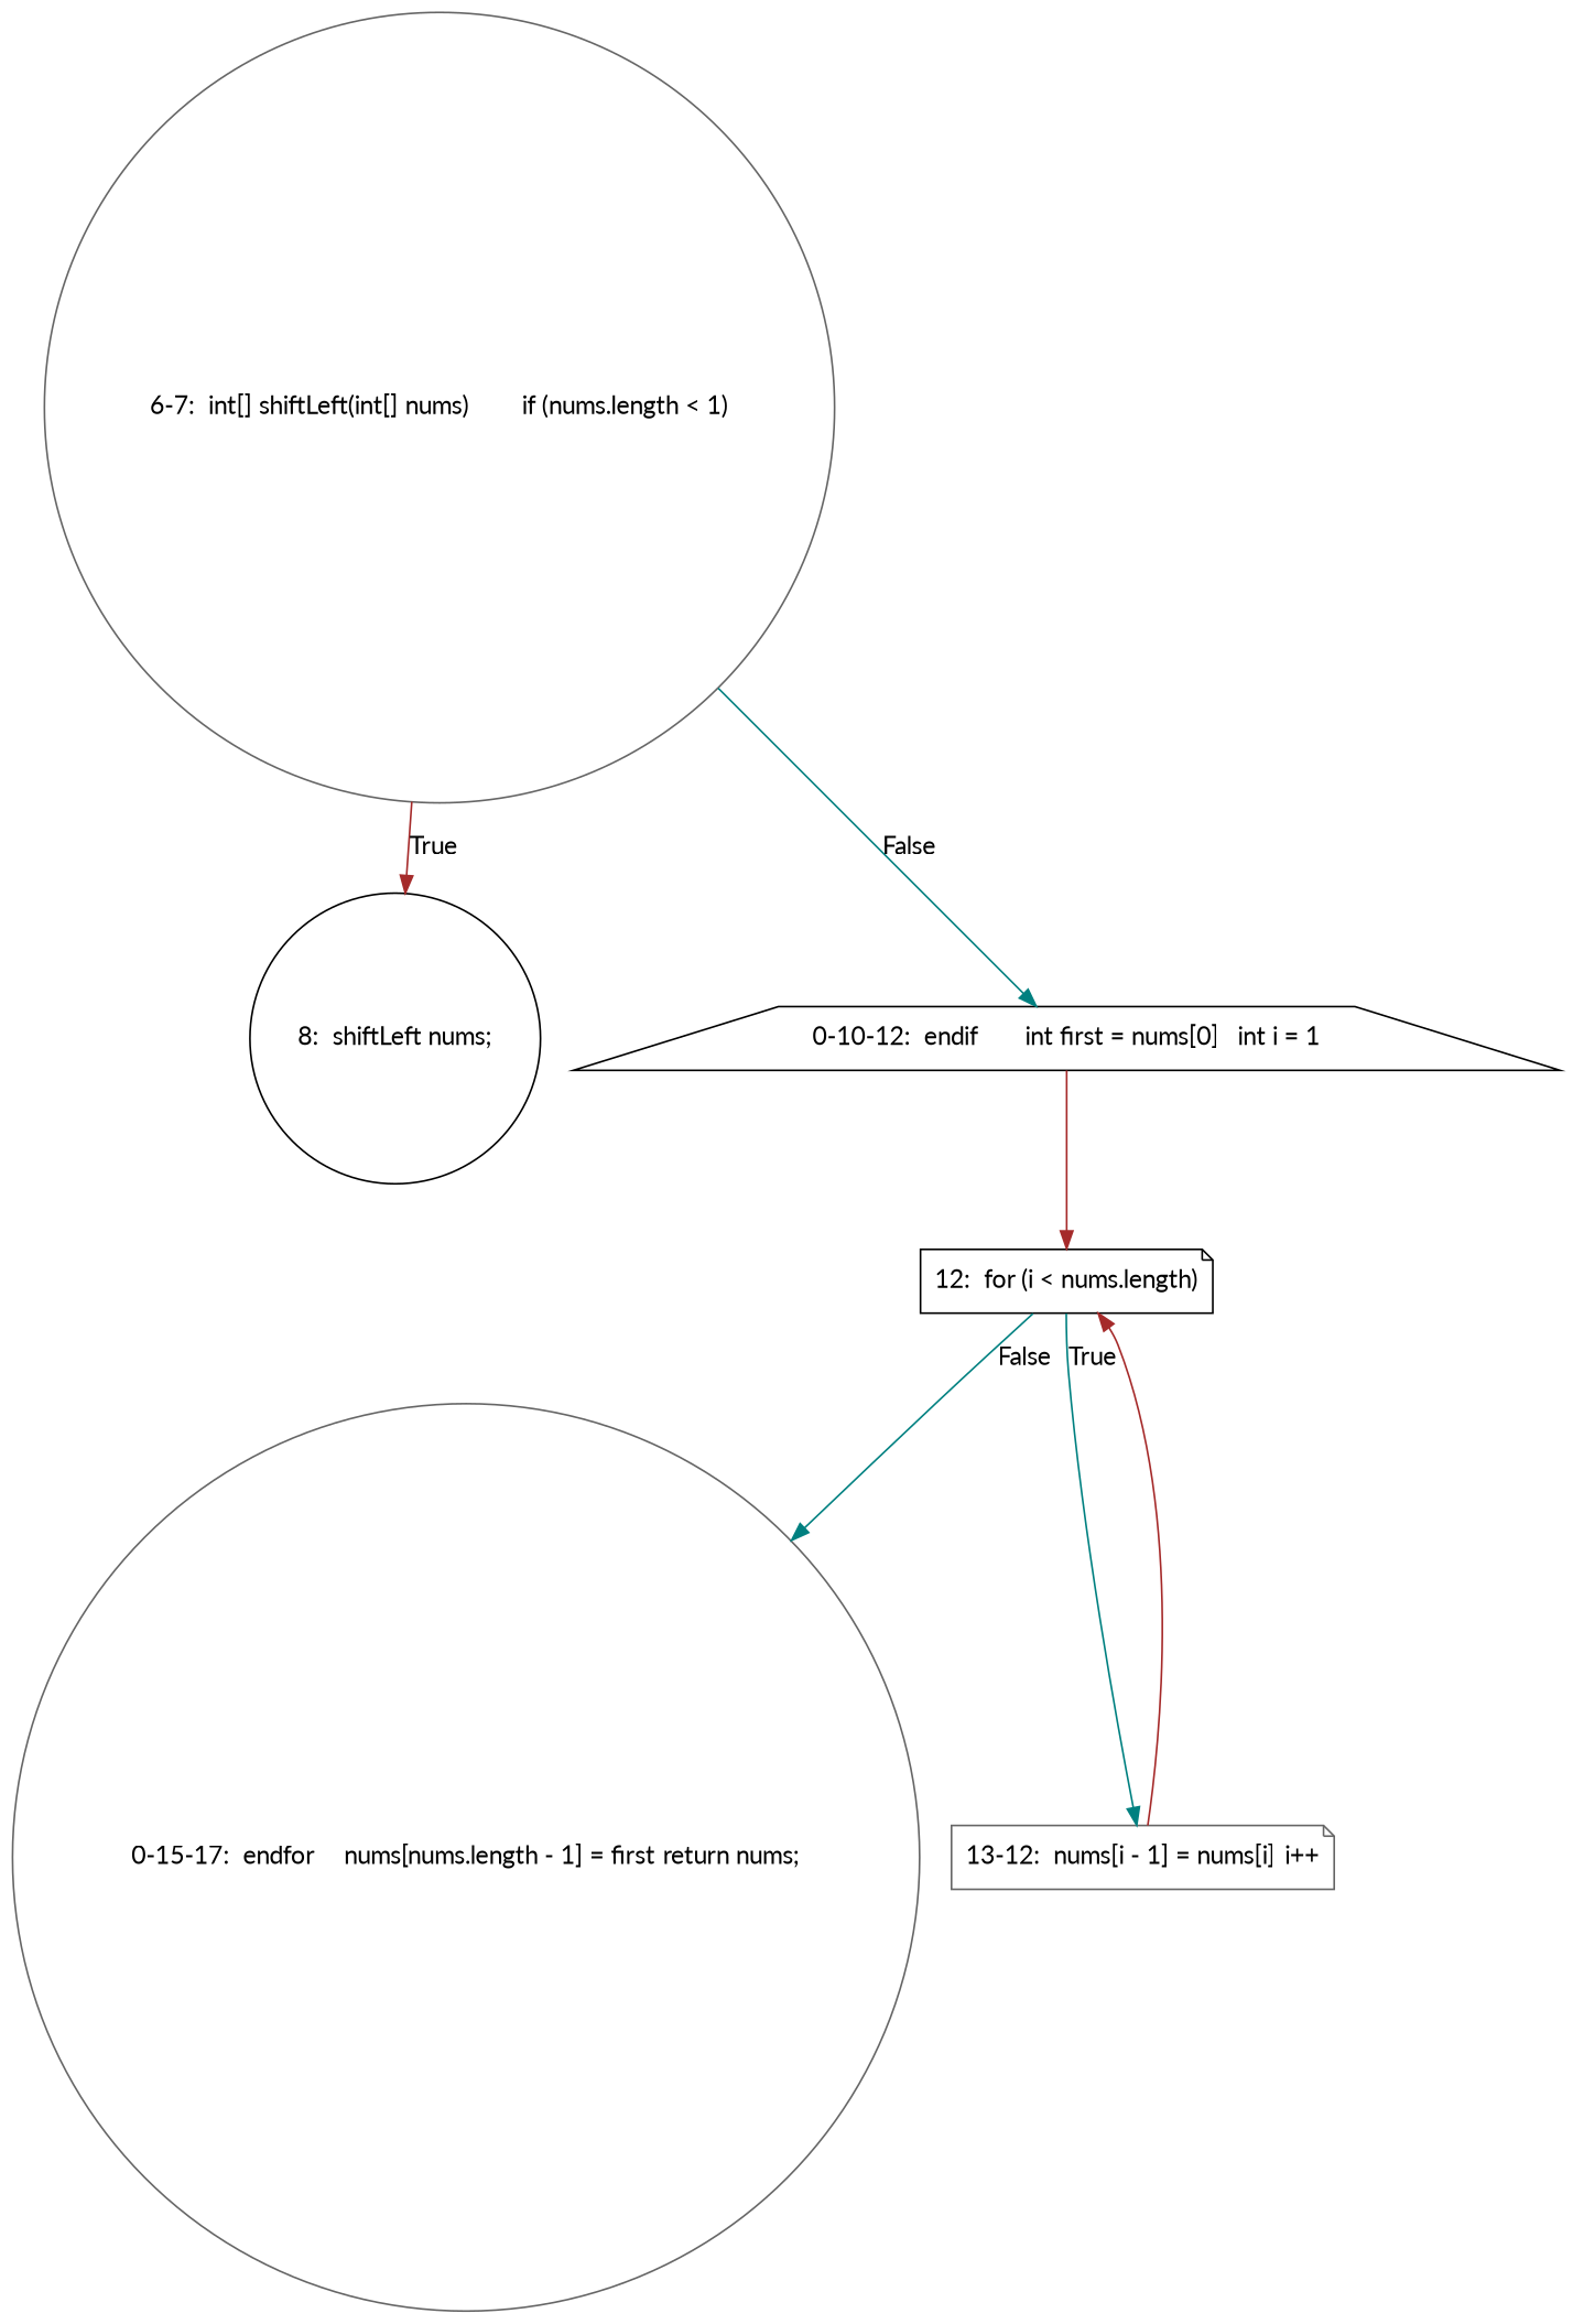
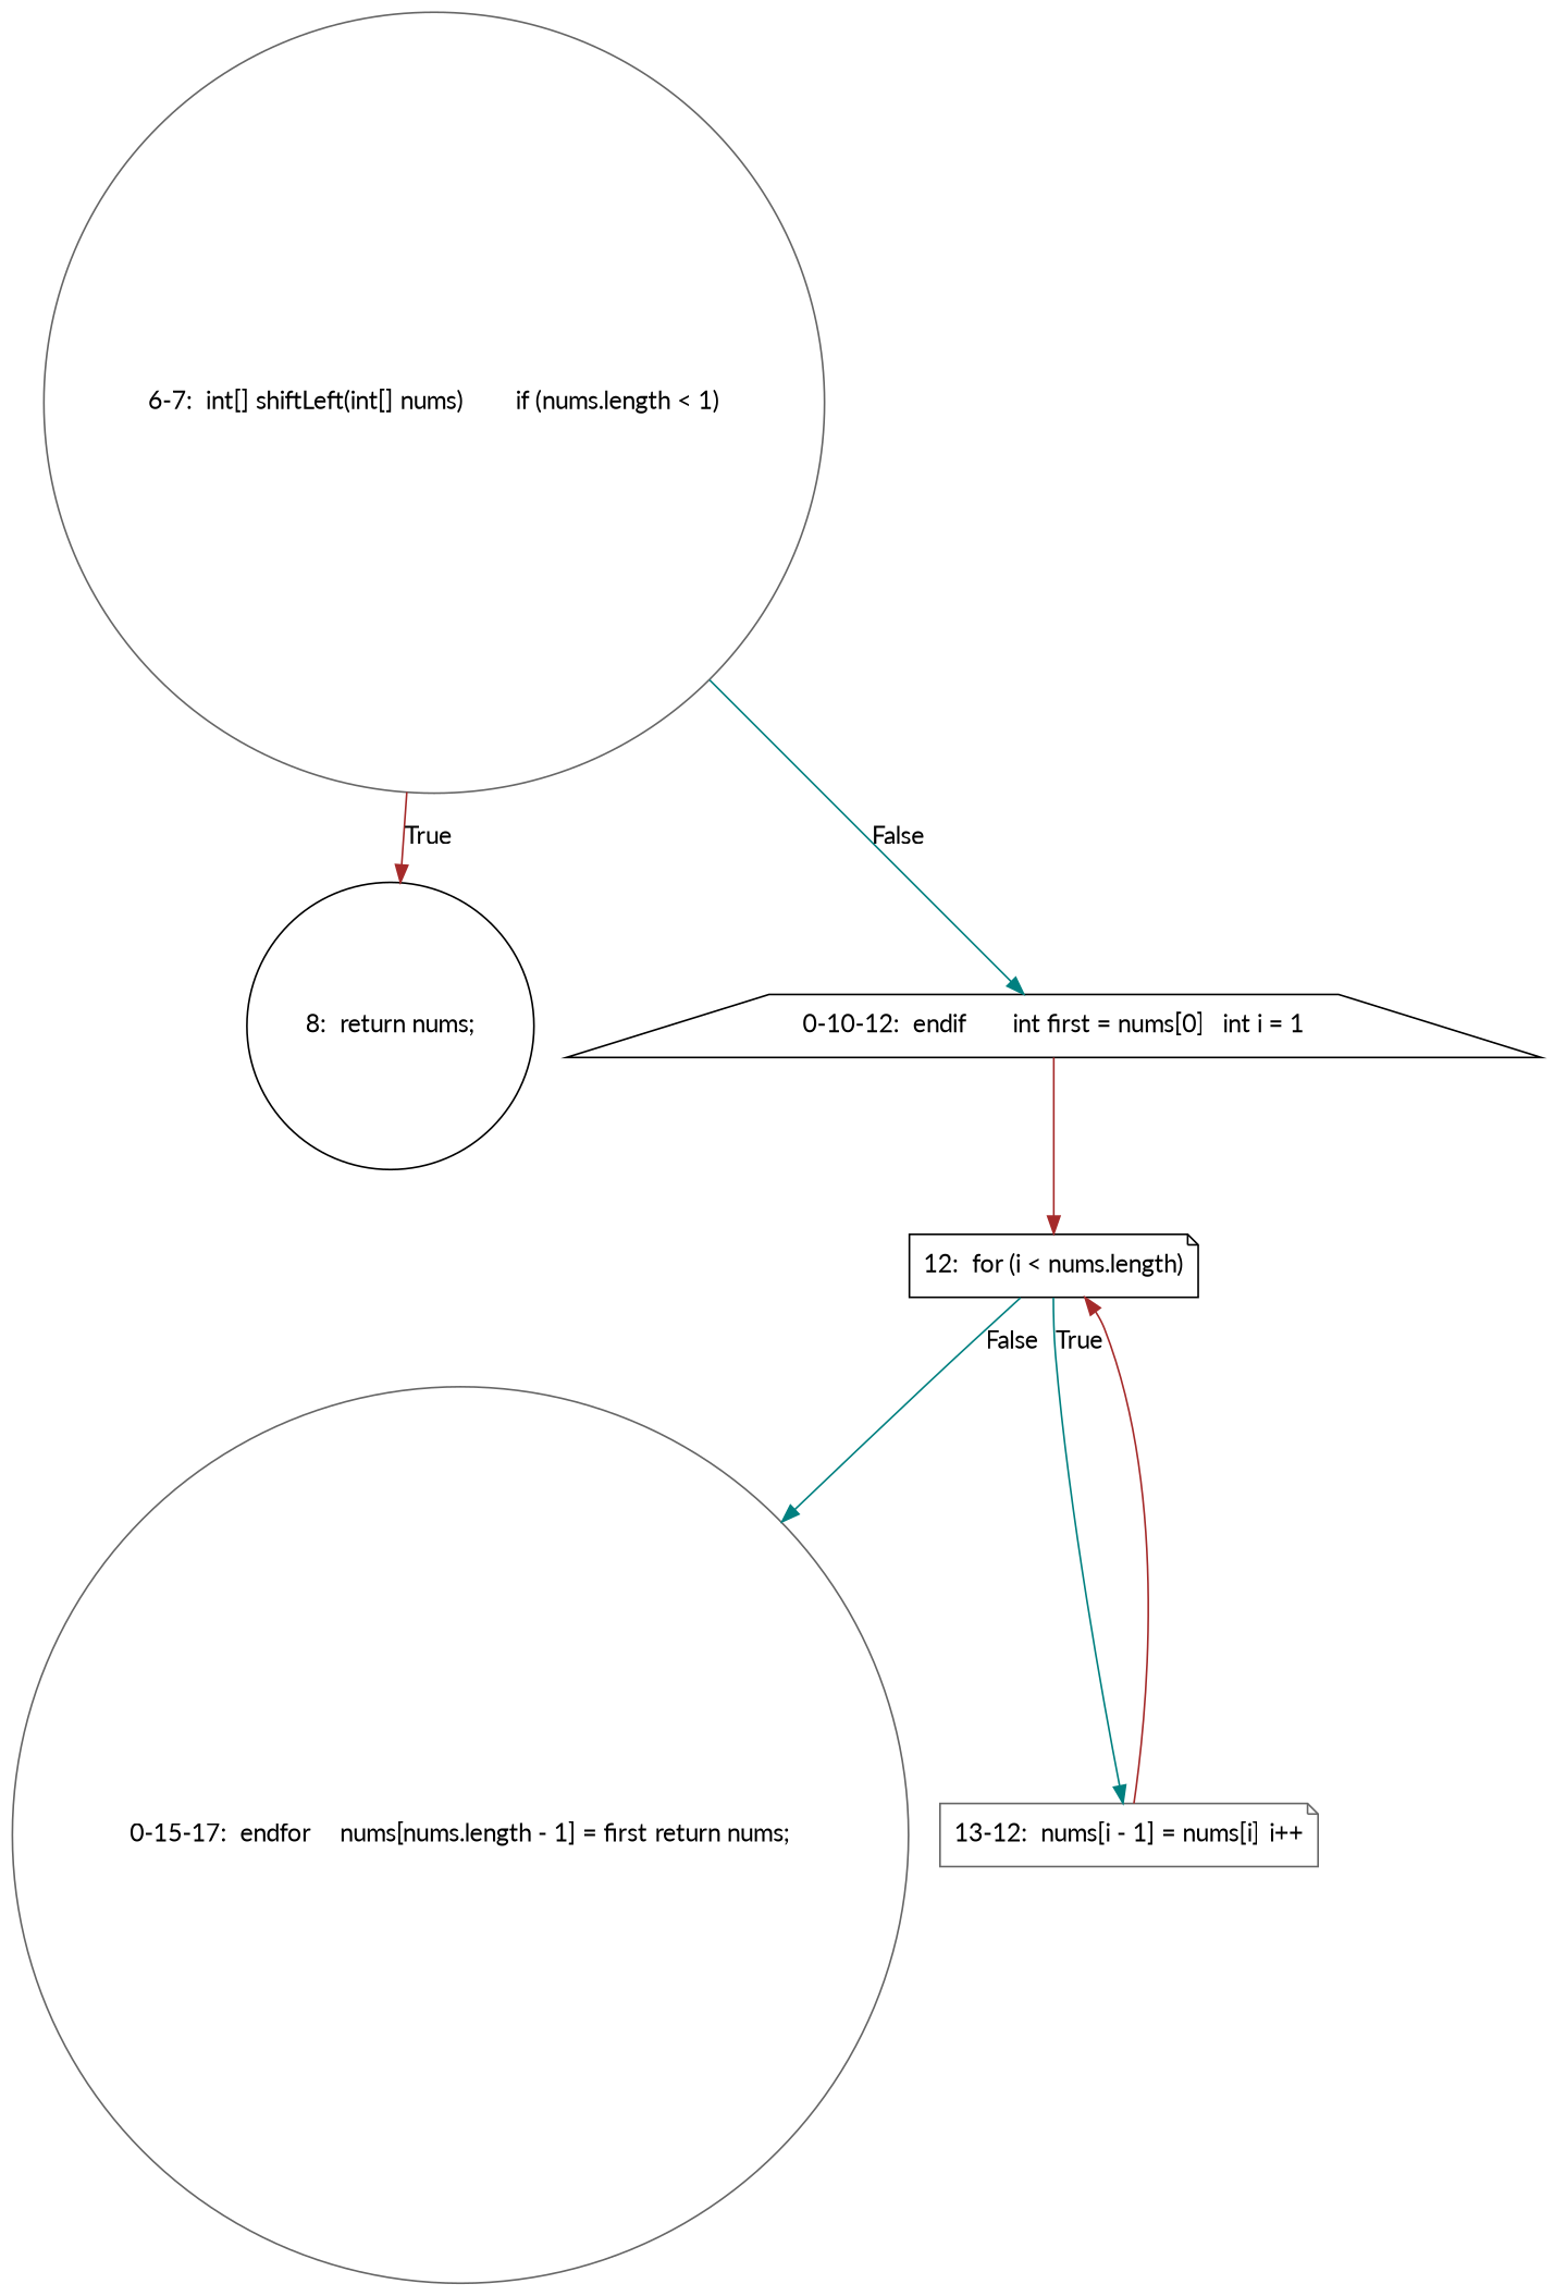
  digraph {
    fontname=Lato
    node [color=gray40 shape=circle fontname=Lato]
    edge [color=brown fontname=Lato]
    n1 [label="6-7:  int[] shiftLeft(int[] nums)	if (nums.length < 1)"]
-   n2 [label="8:  shiftLeft nums;" color=black]
+   n2 [label="8:  return nums;" color=black]
    n3 [label="0-10-12:  endif	int first = nums[0]	int i = 1" color=black shape=trapezium]
    n4 [label="12:  for (i < nums.length)" color=black shape=note]
    n5 [label="0-15-17:  endfor	nums[nums.length - 1] = first	return nums;"]
    n6 [label="13-12:  nums[i - 1] = nums[i]	i++" shape=note]
    n1 -> n2 [label=True]
    n1 -> n3 [label=False color=teal]
    n3 -> n4
    n4 -> n5 [label=False color=teal]
    n4 -> n6 [label=True color=teal]
    n6 -> n4
  }
